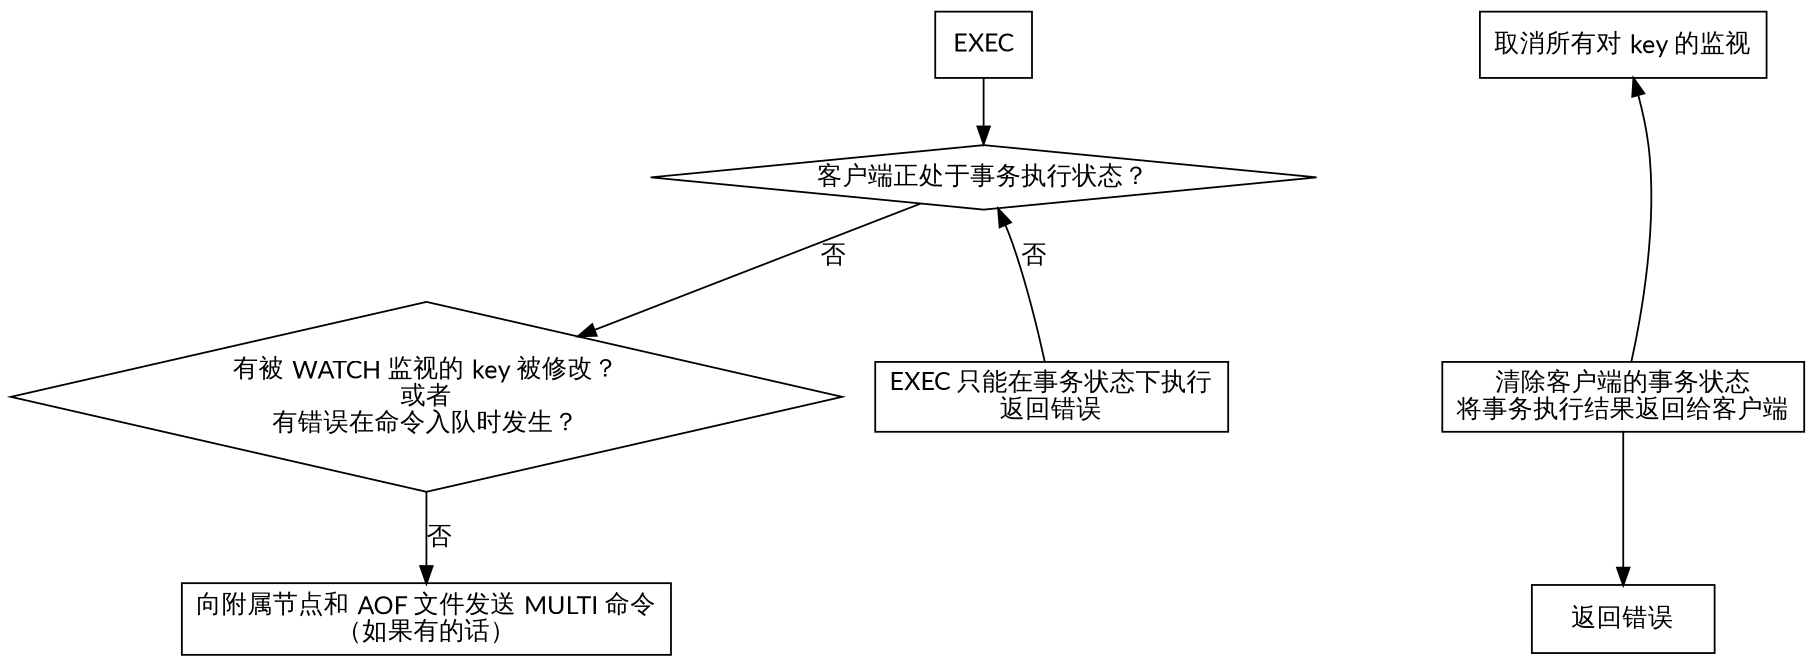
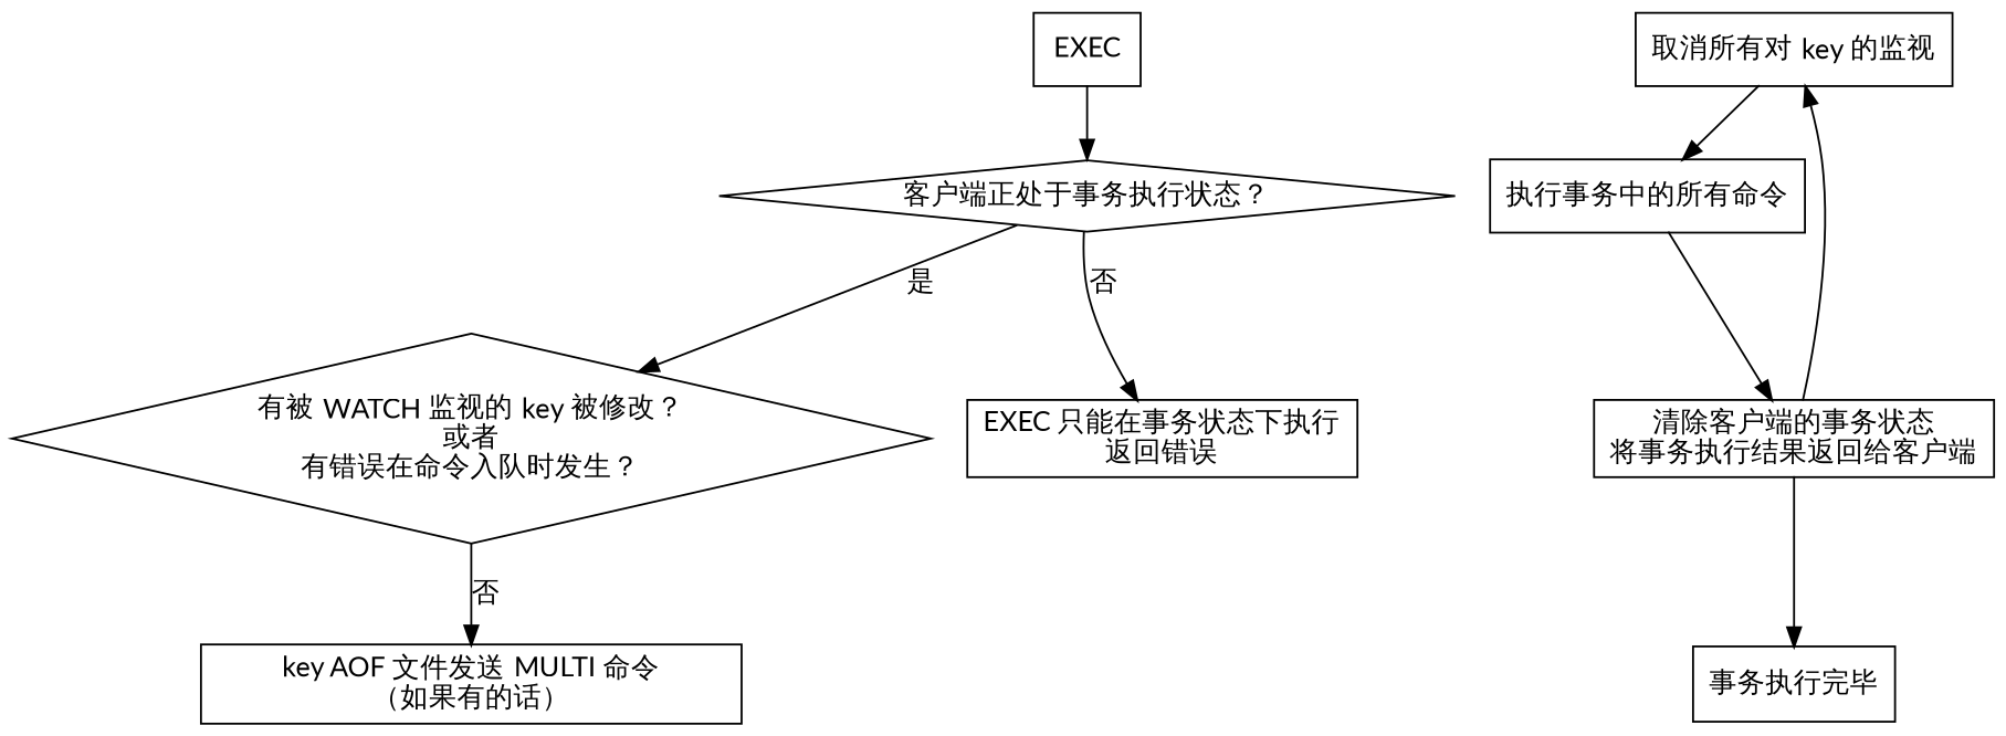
  digraph {
    fontname=Lato
    node [fontname=Lato shape=record]
    edge [fontname=Lato]
    n1 [label=EXEC]
    n2 [label="客户端正处于事务执行状态？" shape=diamond]
    n3 [label="有被 WATCH 监视的 key 被修改？\n或者\n有错误在命令入队时发生？" shape=diamond]
    n4 [label="EXEC 只能在事务状态下执行\n返回错误"]
-   n5 [label="向附属节点和 AOF 文件发送 MULTI 命令\n（如果有的话）"]
+   n5 [label="key AOF 文件发送 MULTI 命令\n（如果有的话）"]
    n6 [label="取消所有对 key 的监视"]
+   n7 [label="执行事务中的所有命令"]
    n8 [label="清除客户端的事务状态\n将事务执行结果返回给客户端"]
-   n9 [label="返回错误"]
+   n9 [label="事务执行完毕"]
    n1 -> n2
-   n2 -> n3 [label="否"]
-   n4 -> n2 [label="否"]
+   n2 -> n3 [label="是"]
+   n2 -> n4 [label="否"]
    n3 -> n5 [label="否"]
+   n6 -> n7
+   n7 -> n8
    n8 -> n6
    n8 -> n9
  }
